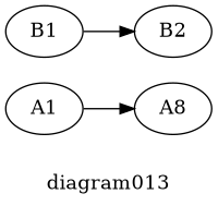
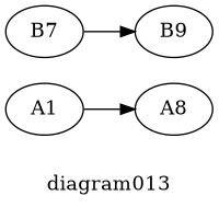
  digraph {
    label=diagram013
    rankdir=LR
    n1 [label=A8]
    A1
-   B1
-   B2
+   B1 [label=B7]
+   B2 [label=B9]
    A1 -> n1
    B1 -> B2
  }
